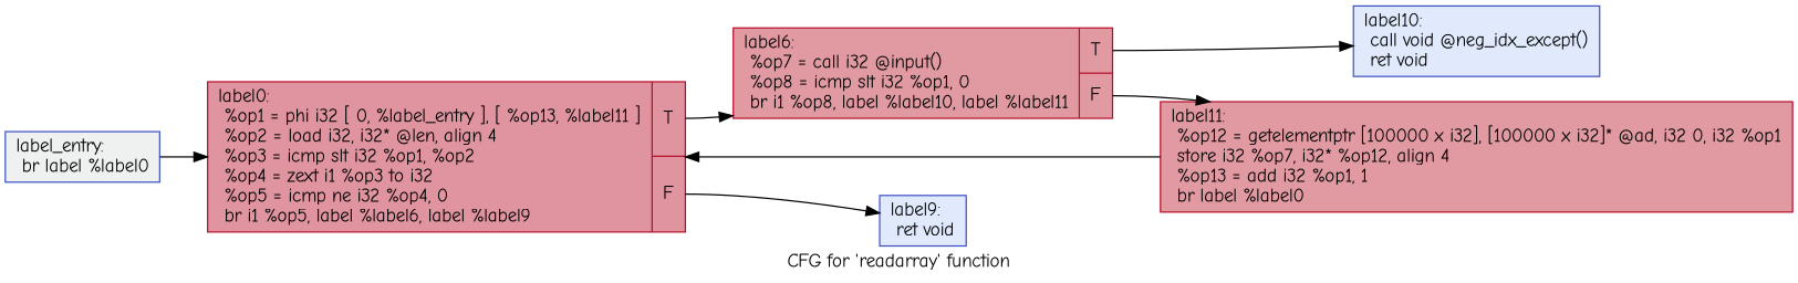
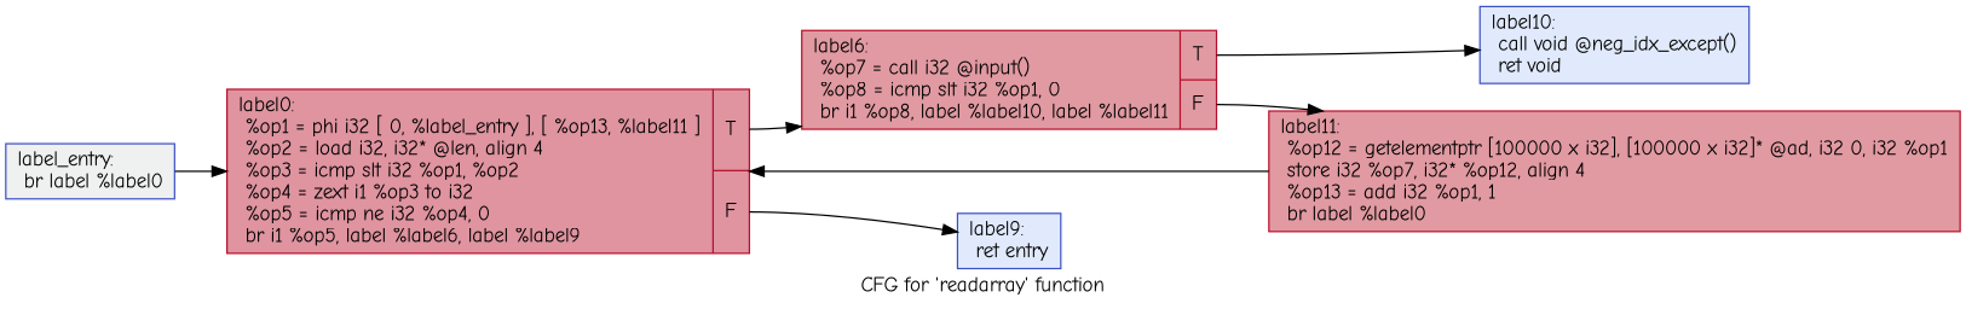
  digraph {
    label="CFG for 'readarray' function"
    rankdir=LR
    fontname="Comic Neue"
    node [color="#3d50c3ff" fillcolor="#bb1b2c70" shape=record style=filled fontname="Comic Neue"]
    edge [fontname="Comic Neue"]
    n1 [fillcolor="#dbdcde70" label="{label_entry:\l  br label %label0\l}"]
    n2 [color="#b70d28ff" fillcolor="#b70d2870" label="{label0:                                           \l  %op1 = phi i32 [ 0, %label_entry ], [ %op13, %label11 ]\l  %op2 = load i32, i32* @len, align 4\l  %op3 = icmp slt i32 %op1, %op2\l  %op4 = zext i1 %op3 to i32\l  %op5 = icmp ne i32 %op4, 0\l  br i1 %op5, label %label6, label %label9\l|{<s0>T|<s1>F}}"]
    n3 [color="#b70d28ff" label="{label6:                                           \l  %op7 = call i32 @input()\l  %op8 = icmp slt i32 %op1, 0\l  br i1 %op8, label %label10, label %label11\l|{<s0>T|<s1>F}}"]
-   n4 [fillcolor="#b9d0f970" label="{label9:                                           \l  ret void\l}"]
+   n4 [fillcolor="#b9d0f970" label="{label9:                                           \l  ret entry\l}"]
    n5 [fillcolor="#b9d0f970" label="{label10:                                          \l  call void @neg_idx_except()\l  ret void\l}"]
    n6 [color="#b70d28ff" label="{label11:                                          \l  %op12 = getelementptr [100000 x i32], [100000 x i32]* @ad, i32 0, i32 %op1\l  store i32 %op7, i32* %op12, align 4\l  %op13 = add i32 %op1, 1\l  br label %label0\l}"]
    n1 -> n2
    n2 -> n3 [tailport=s0]
    n2 -> n4 [tailport=s1]
    n3 -> n5 [tailport=s0]
    n3 -> n6 [tailport=s1]
    n6 -> n2
  }
